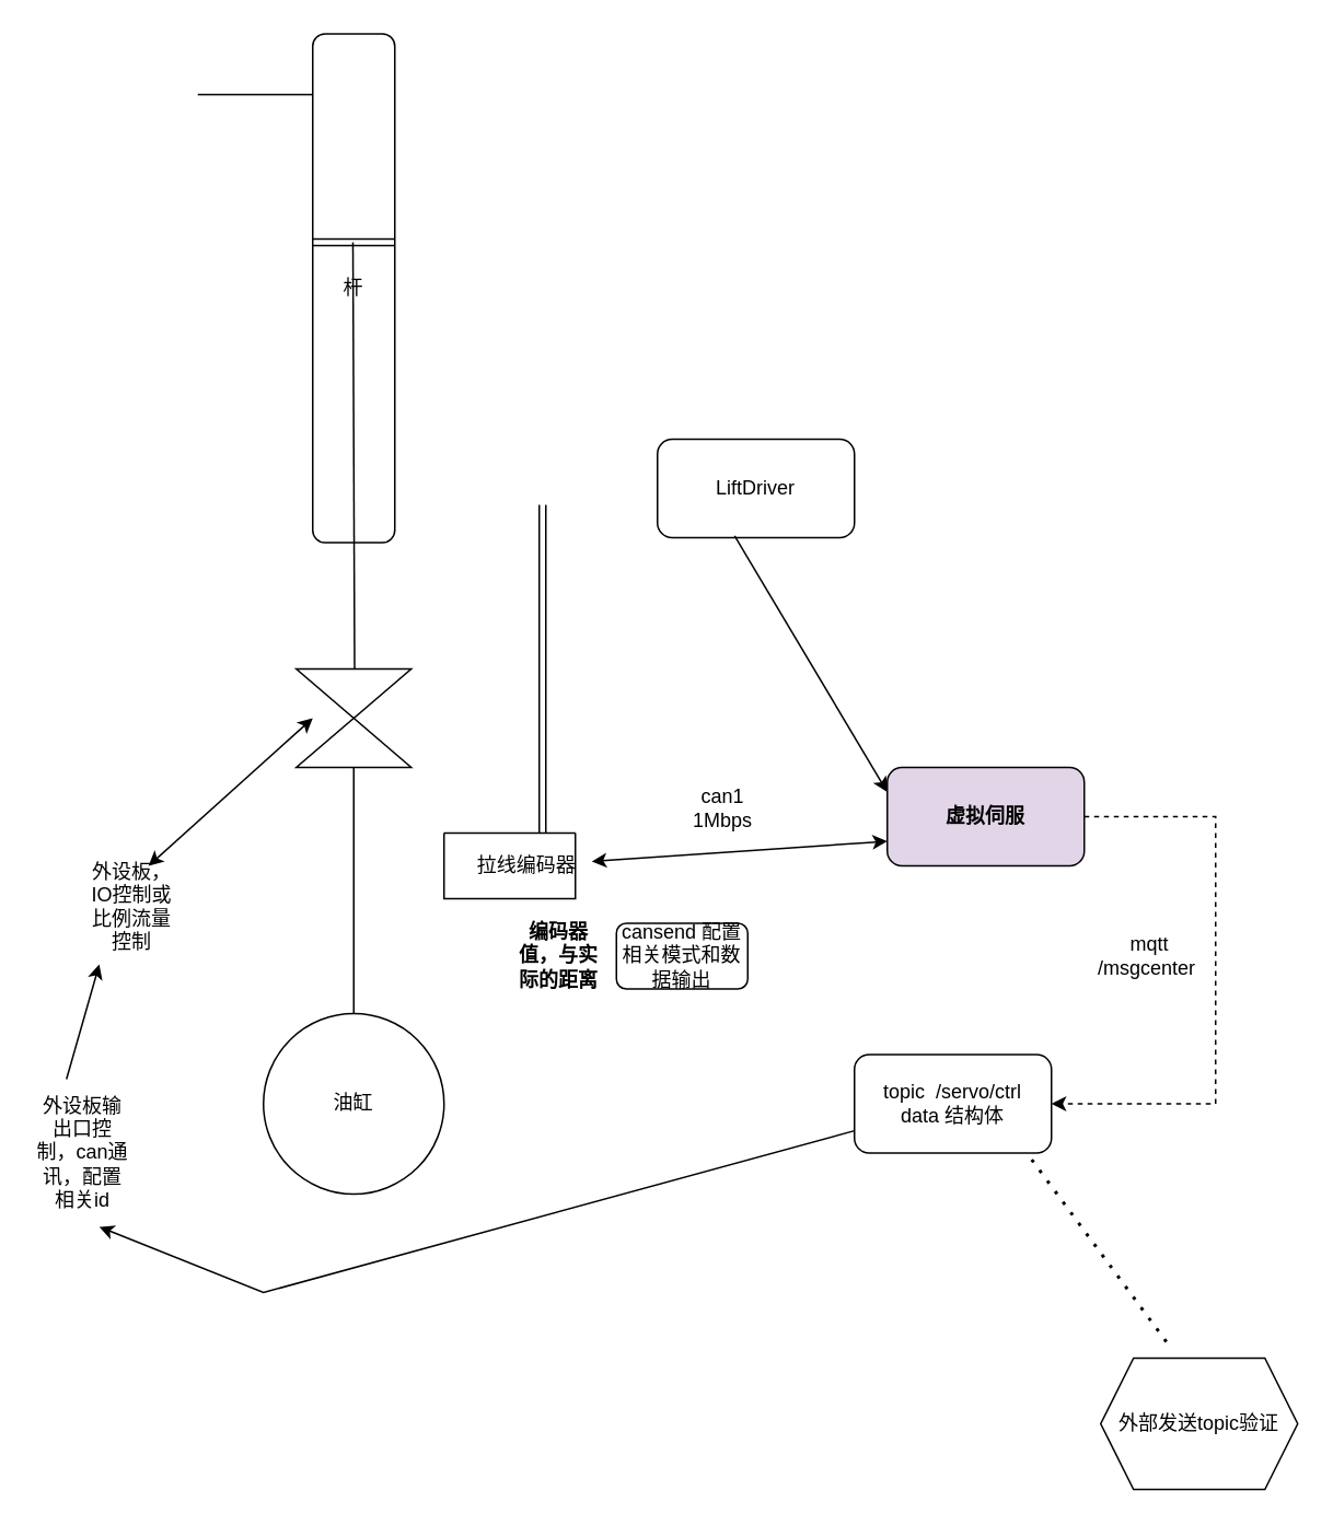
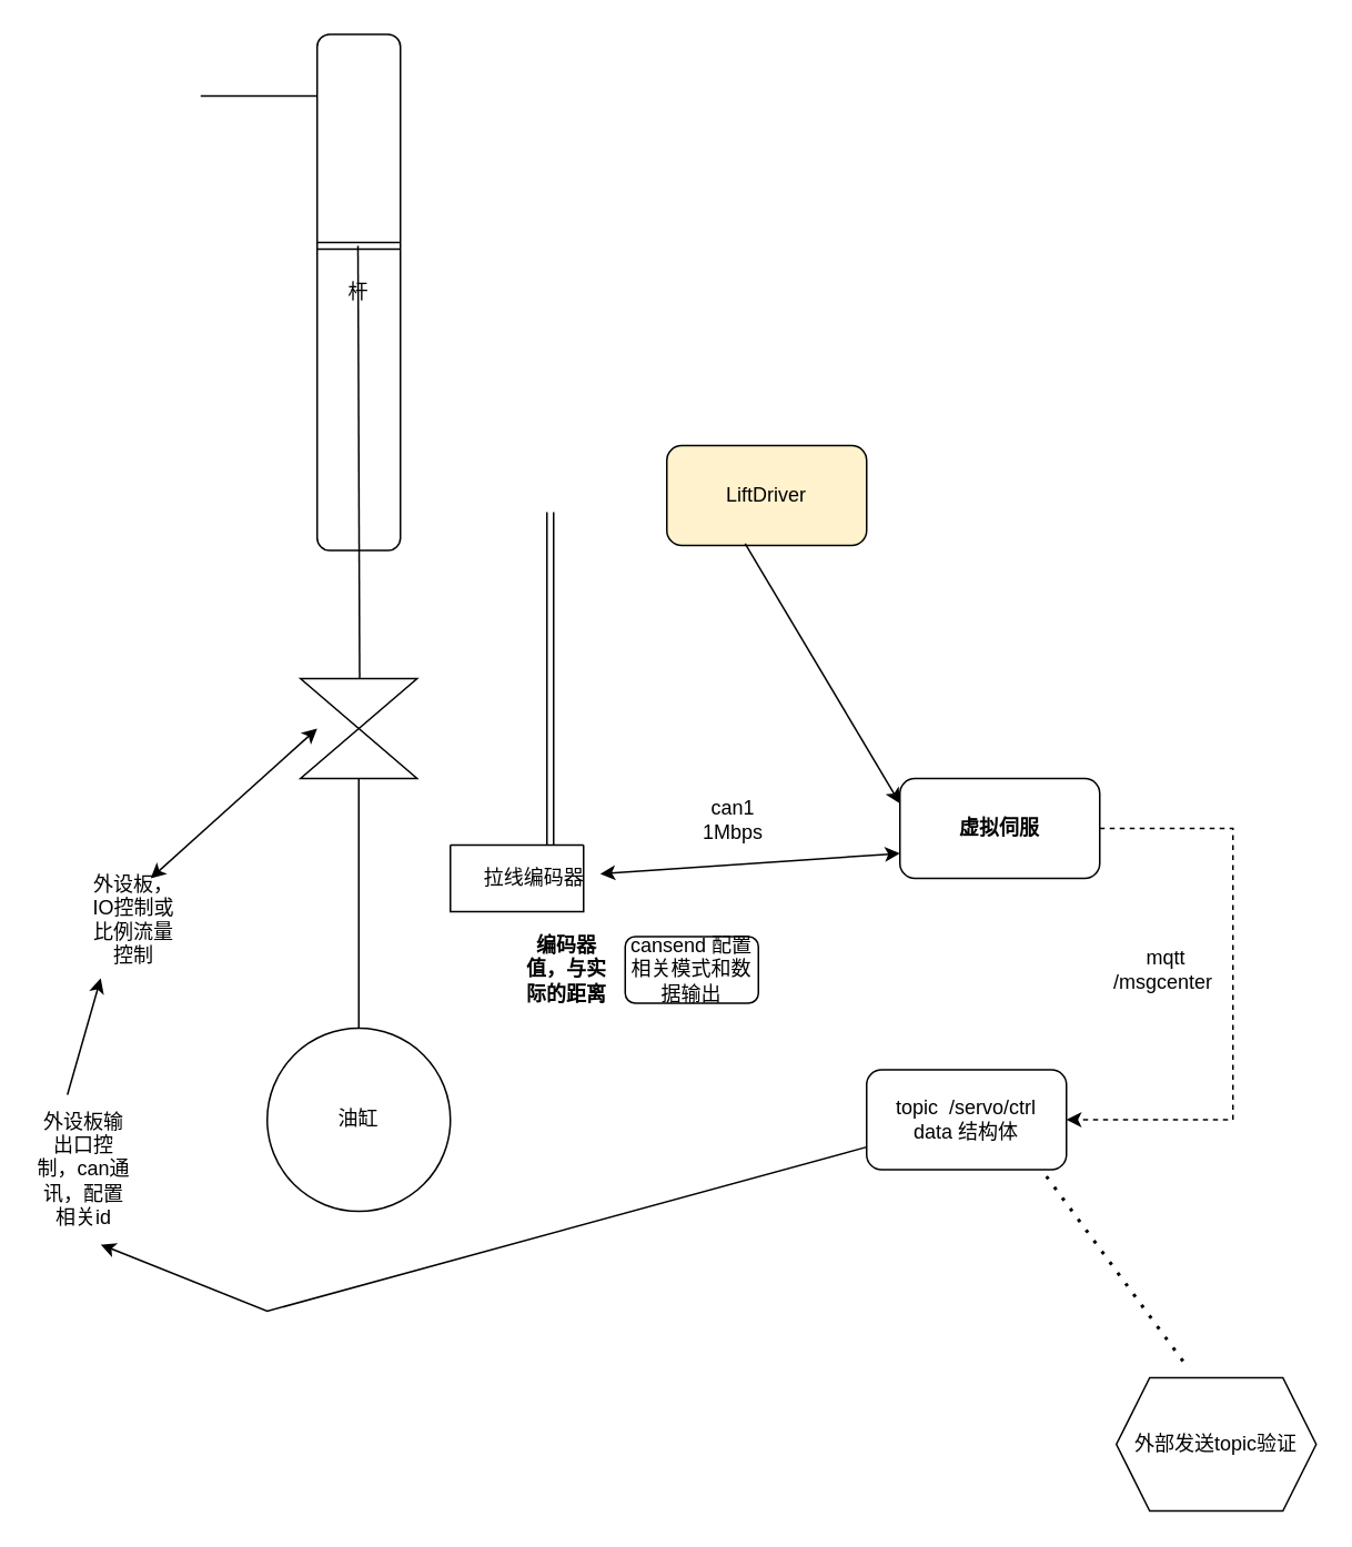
  <mxCell id="0" />
  <mxCell id="1" parent="0" />
- <mxCell id="2" value="&lt;b&gt;虚拟伺服&lt;/b&gt;" style="rounded=1;whiteSpace=wrap;html=1;fillColor=#e1d5e7;" vertex="1" parent="1"><mxGeometry x="540" y="467" width="120" height="60" as="geometry" /></mxCell>
+ <mxCell id="2" value="&lt;b&gt;虚拟伺服&lt;/b&gt;" style="rounded=1;whiteSpace=wrap;html=1;" vertex="1" parent="1"><mxGeometry x="540" y="467" width="120" height="60" as="geometry" /></mxCell>
  <mxCell id="3" value="杆" style="rounded=1;whiteSpace=wrap;html=1;" vertex="1" parent="1"><mxGeometry x="190" y="20" width="50" height="310" as="geometry" /></mxCell>
  <mxCell id="4" value="" style="endArrow=none;html=1;rounded=0;" edge="1" parent="1"><mxGeometry width="50" height="50" relative="1" as="geometry"><mxPoint x="215.5" y="407" as="sourcePoint" /><mxPoint x="214.5" y="147" as="targetPoint" /></mxGeometry></mxCell>
  <mxCell id="5" value="" style="shape=collate;whiteSpace=wrap;html=1;" vertex="1" parent="1"><mxGeometry x="180" y="407" width="70" height="60" as="geometry" /></mxCell>
  <mxCell id="6" value="" style="endArrow=none;html=1;rounded=0;entryX=0.5;entryY=1;entryDx=0;entryDy=0;" edge="1" parent="1" target="5"><mxGeometry width="50" height="50" relative="1" as="geometry"><mxPoint x="215" y="617" as="sourcePoint" /><mxPoint x="260" y="467" as="targetPoint" /></mxGeometry></mxCell>
  <mxCell id="7" value="油缸" style="ellipse;whiteSpace=wrap;html=1;aspect=fixed;" vertex="1" parent="1"><mxGeometry x="160" y="617" width="110" height="110" as="geometry" /></mxCell>
  <mxCell id="8" value="" style="swimlane;startSize=0;" vertex="1" parent="1"><mxGeometry x="270" y="507" width="80" height="40" as="geometry" /></mxCell>
  <mxCell id="9" value="" style="shape=link;html=1;rounded=0;" edge="1" parent="1"><mxGeometry width="100" relative="1" as="geometry"><mxPoint x="190" y="147" as="sourcePoint" /><mxPoint x="240" y="147" as="targetPoint" /></mxGeometry></mxCell>
  <mxCell id="10" value="" style="shape=link;html=1;rounded=0;entryX=0.75;entryY=0;entryDx=0;entryDy=0;" edge="1" parent="1" target="8"><mxGeometry width="100" relative="1" as="geometry"><mxPoint x="330" y="307" as="sourcePoint" /><mxPoint x="430" y="407" as="targetPoint" /></mxGeometry></mxCell>
  <mxCell id="11" value="拉线编码器" style="text;html=1;align=center;verticalAlign=middle;resizable=0;points=[];autosize=1;strokeColor=none;fillColor=none;" vertex="1" parent="1"><mxGeometry x="280" y="517" width="80" height="20" as="geometry" /></mxCell>
  <mxCell id="12" value="" style="endArrow=classic;startArrow=classic;html=1;rounded=0;entryX=0;entryY=0.75;entryDx=0;entryDy=0;" edge="1" parent="1" source="11" target="2"><mxGeometry width="50" height="50" relative="1" as="geometry"><mxPoint x="350" y="577" as="sourcePoint" /><mxPoint x="400" y="527" as="targetPoint" /></mxGeometry></mxCell>
  <mxCell id="13" style="edgeStyle=orthogonalEdgeStyle;rounded=0;orthogonalLoop=1;jettySize=auto;html=1;entryX=1;entryY=0.5;entryDx=0;entryDy=0;exitX=1;exitY=0.5;exitDx=0;exitDy=0;dashed=1;" edge="1" parent="1" source="2" target="18"><mxGeometry relative="1" as="geometry"><Array as="points"><mxPoint x="740" y="497" /><mxPoint x="740" y="672" /></Array></mxGeometry></mxCell>
  <mxCell id="14" value="can1 1Mbps" style="text;html=1;strokeColor=none;fillColor=none;align=center;verticalAlign=middle;whiteSpace=wrap;rounded=0;" vertex="1" parent="1"><mxGeometry x="410" y="477" width="60" height="30" as="geometry" /></mxCell>
  <mxCell id="15" value="外设板，IO控制或比例流量控制" style="text;html=1;strokeColor=none;fillColor=none;align=center;verticalAlign=middle;whiteSpace=wrap;rounded=0;" vertex="1" parent="1"><mxGeometry x="50" y="527" width="60" height="50" as="geometry" /></mxCell>
  <mxCell id="16" value="" style="endArrow=classic;startArrow=classic;html=1;rounded=0;" edge="1" parent="1"><mxGeometry width="50" height="50" relative="1" as="geometry"><mxPoint x="90" y="527" as="sourcePoint" /><mxPoint x="190" y="437" as="targetPoint" /></mxGeometry></mxCell>
  <mxCell id="17" value="mqtt /msgcenter&amp;nbsp;" style="text;html=1;strokeColor=none;fillColor=none;align=center;verticalAlign=middle;whiteSpace=wrap;rounded=0;" vertex="1" parent="1"><mxGeometry x="670" y="567" width="60" height="30" as="geometry" /></mxCell>
  <mxCell id="18" value="topic&amp;nbsp; /servo/ctrl&lt;br&gt;data 结构体" style="rounded=1;whiteSpace=wrap;html=1;" vertex="1" parent="1"><mxGeometry x="520" y="642" width="120" height="60" as="geometry" /></mxCell>
  <mxCell id="19" value="" style="endArrow=classic;html=1;rounded=0;" edge="1" parent="1" source="18"><mxGeometry width="50" height="50" relative="1" as="geometry"><mxPoint x="449.289" y="722" as="sourcePoint" /><mxPoint x="60" y="747" as="targetPoint" /><Array as="points"><mxPoint x="160" y="787" /></Array></mxGeometry></mxCell>
  <mxCell id="20" value="&lt;b&gt;编码器值，与实际的距离&lt;/b&gt;" style="text;html=1;strokeColor=none;fillColor=none;align=center;verticalAlign=middle;whiteSpace=wrap;rounded=0;" vertex="1" parent="1"><mxGeometry x="310" y="567" width="60" height="30" as="geometry" /></mxCell>
  <mxCell id="21" value="cansend 配置相关模式和数据输出" style="rounded=1;whiteSpace=wrap;html=1;" vertex="1" parent="1"><mxGeometry x="375" y="562" width="80" height="40" as="geometry" /></mxCell>
  <mxCell id="22" value="" style="endArrow=none;html=1;rounded=0;" edge="1" parent="1"><mxGeometry width="50" height="50" relative="1" as="geometry"><mxPoint x="120" y="57" as="sourcePoint" /><mxPoint x="190" y="57" as="targetPoint" /></mxGeometry></mxCell>
  <mxCell id="23" value="外设板输出口控制，can通讯，配置相关id" style="text;html=1;strokeColor=none;fillColor=none;align=center;verticalAlign=middle;whiteSpace=wrap;rounded=0;" vertex="1" parent="1"><mxGeometry x="20" y="687" width="60" height="30" as="geometry" /></mxCell>
  <mxCell id="24" value="" style="endArrow=classic;html=1;rounded=0;" edge="1" parent="1"><mxGeometry width="50" height="50" relative="1" as="geometry"><mxPoint x="40" y="657" as="sourcePoint" /><mxPoint x="60" y="587" as="targetPoint" /></mxGeometry></mxCell>
- <mxCell id="25" value="LiftDriver" style="rounded=1;whiteSpace=wrap;html=1;" vertex="1" parent="1"><mxGeometry x="400" y="267" width="120" height="60" as="geometry" /></mxCell>
+ <mxCell id="25" value="LiftDriver" style="rounded=1;whiteSpace=wrap;html=1;fillColor=#fff2cc;" vertex="1" parent="1"><mxGeometry x="400" y="267" width="120" height="60" as="geometry" /></mxCell>
  <mxCell id="26" value="" style="endArrow=classic;html=1;rounded=0;entryX=0;entryY=0.25;entryDx=0;entryDy=0;exitX=0.392;exitY=0.983;exitDx=0;exitDy=0;exitPerimeter=0;" edge="1" parent="1" source="25" target="2"><mxGeometry width="50" height="50" relative="1" as="geometry"><mxPoint x="420" y="417" as="sourcePoint" /><mxPoint x="470" y="367" as="targetPoint" /></mxGeometry></mxCell>
  <mxCell id="27" value="外部发送topic验证" style="shape=hexagon;perimeter=hexagonPerimeter2;whiteSpace=wrap;html=1;fixedSize=1;" vertex="1" parent="1"><mxGeometry x="670" y="827" width="120" height="80" as="geometry" /></mxCell>
  <mxCell id="28" value="" style="endArrow=none;dashed=1;html=1;dashPattern=1 3;strokeWidth=2;rounded=0;" edge="1" parent="1"><mxGeometry width="50" height="50" relative="1" as="geometry"><mxPoint x="710" y="817" as="sourcePoint" /><mxPoint x="625" y="702" as="targetPoint" /></mxGeometry></mxCell>
